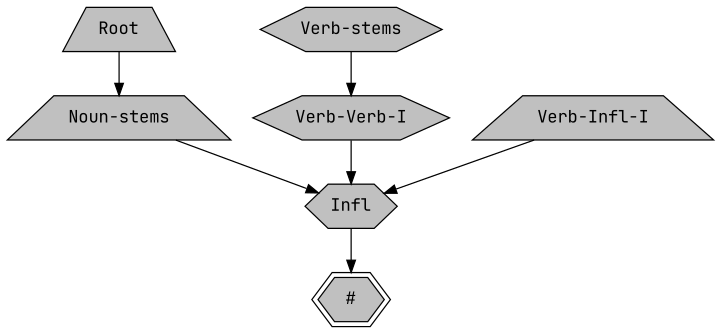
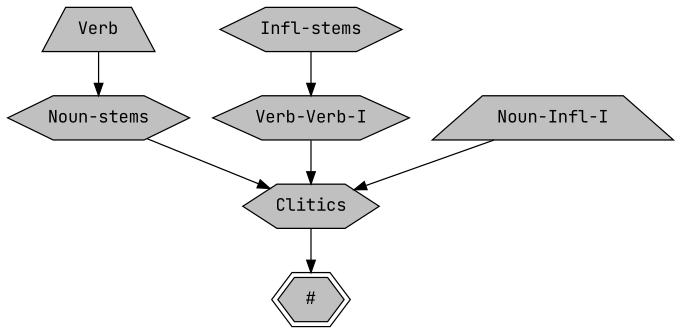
  digraph {
    fontname="JetBrains Mono"
    rankdir=TB
    node [fillcolor=grey fixedsize=false fontname="JetBrains Mono" fontsize=14 shape=hexagon style=filled]
    edge [fontname="JetBrains Mono" fontsize=14]
    n1 [label="#" peripheries=2]
-   n2 [label=Root shape=trapezium]
-   n3 [label="Noun-stems" shape=trapezium]
-   n4 [label="Verb-stems"]
+   n2 [label=Verb shape=trapezium]
+   n3 [label="Noun-stems"]
+   n4 [label="Infl-stems"]
    n5 [label="Verb-Verb-I"]
-   n6 [label=Infl]
-   n7 [label="Verb-Infl-I" shape=trapezium]
+   n6 [label=Clitics]
+   n7 [label="Noun-Infl-I" shape=trapezium]
    n2 -> n3
    n3 -> n6
    n4 -> n5
    n5 -> n6
    n6 -> n1
    n7 -> n6
  }
